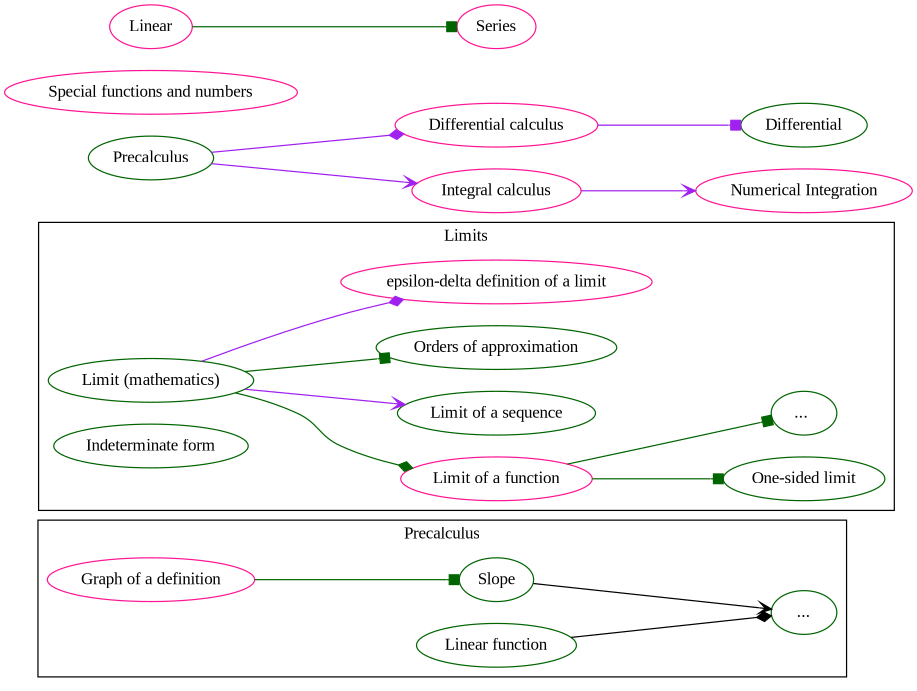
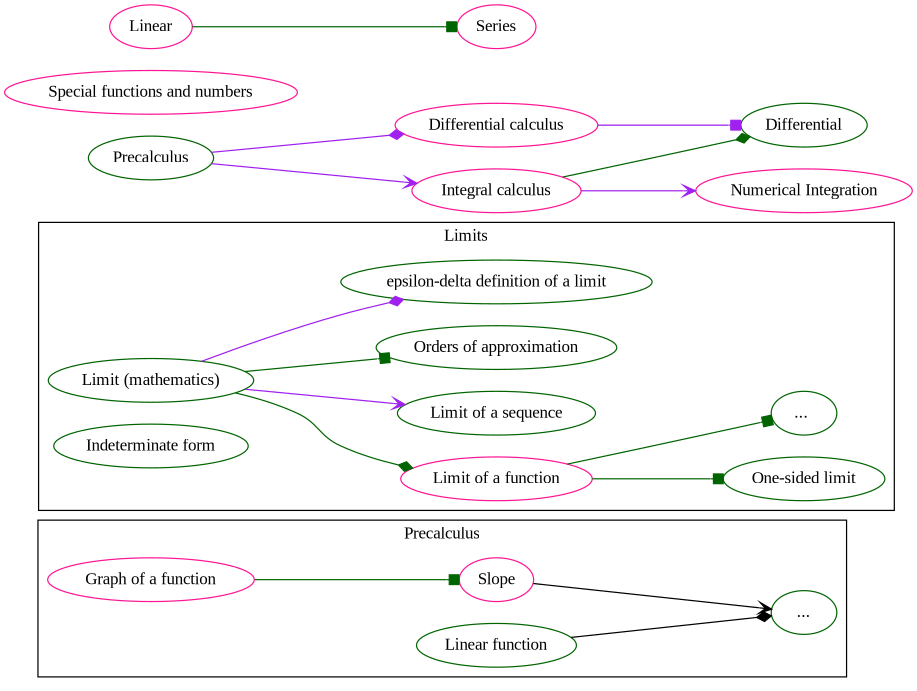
  digraph {
    compound=true
    fontname="Liberation Serif"
    rankdir=LR
    node [color=deeppink fontname="Liberation Serif"]
    edge [arrowhead=box color=darkgreen fontname="Liberation Serif"]
-   "Graph of a function" [label="Graph of a definition"]
+   "Graph of a function"
    "Linear function" [color=darkgreen]
-   Slope [color=darkgreen]
+   Slope
    "..." [color=darkgreen]
    "Limit (mathematics)" [color=darkgreen]
    "Limit of a function"
    "Limit of a sequence" [color=darkgreen]
    "Orders of approximation" [color=darkgreen]
-   "epsilon-delta definition of a limit"
+   "epsilon-delta definition of a limit" [color=darkgreen]
    "One-sided limit" [color=darkgreen]
    "... " [color=darkgreen]
    "Indeterminate form" [color=darkgreen]
    Precalculus [color=darkgreen]
    "Differential calculus"
    "Integral calculus"
    n16 [color=darkgreen label=Differential]
    "Numerical Integration"
    "Special functions and numbers"
    n19 [label=Linear]
    Series
    subgraph cluster_1 {
      label=Precalculus
      "Graph of a function"
      "Linear function"
      Slope
      "..."
    }
    subgraph cluster_2 {
      label=Limits
      "Limit (mathematics)"
      "Limit of a function"
      "Limit of a sequence"
      "Orders of approximation"
      "epsilon-delta definition of a limit"
      "One-sided limit"
      "... "
      "Indeterminate form"
    }
    "Graph of a function" -> Slope
    "Linear function" -> "..." [arrowhead=diamond color=black]
    Slope -> "..." [arrowhead=vee color=black]
    "Limit (mathematics)" -> "Limit of a function" [arrowhead=diamond]
    "Limit (mathematics)" -> "Limit of a sequence" [arrowhead=vee color=purple]
    "Limit (mathematics)" -> "Orders of approximation"
    "Limit (mathematics)" -> "epsilon-delta definition of a limit" [arrowhead=diamond color=purple]
    "Limit of a function" -> "One-sided limit"
    "Limit of a function" -> "... "
    Precalculus -> "Differential calculus" [arrowhead=diamond color=purple]
    Precalculus -> "Integral calculus" [arrowhead=vee color=purple]
    "Differential calculus" -> n16 [color=purple]
+   "Integral calculus" -> n16 [arrowhead=diamond]
    "Integral calculus" -> "Numerical Integration" [arrowhead=vee color=purple]
    n19 -> Series
  }
